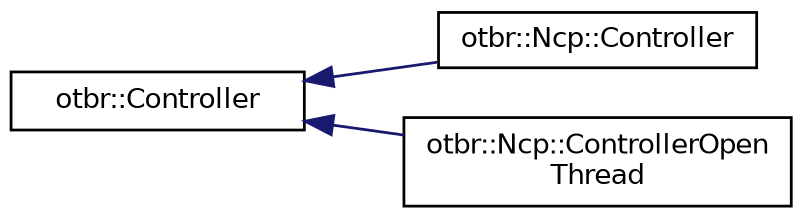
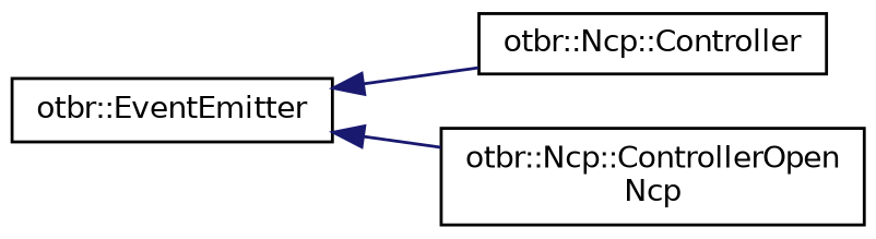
  digraph {
    rankdir=LR
    node [color=black fillcolor=white fontname=Helvetica fontsize=10 shape=record style=filled]
    edge [color=midnightblue dir=back fontname=Helvetica fontsize=10 labelfontname=Helvetica labelfontsize=10 style=solid]
-   n1 [height=0.2 label="otbr::Controller" width=0.4]
+   n1 [height=0.2 label="otbr::EventEmitter" width=0.4]
    n2 [height=0.2 label="otbr::Ncp::Controller" width=0.4]
-   n3 [height=0.2 label="otbr::Ncp::ControllerOpen\lThread" width=0.4]
+   n3 [height=0.2 label="otbr::Ncp::ControllerOpen\lNcp" width=0.4]
    n1 -> n2
    n1 -> n3
  }
